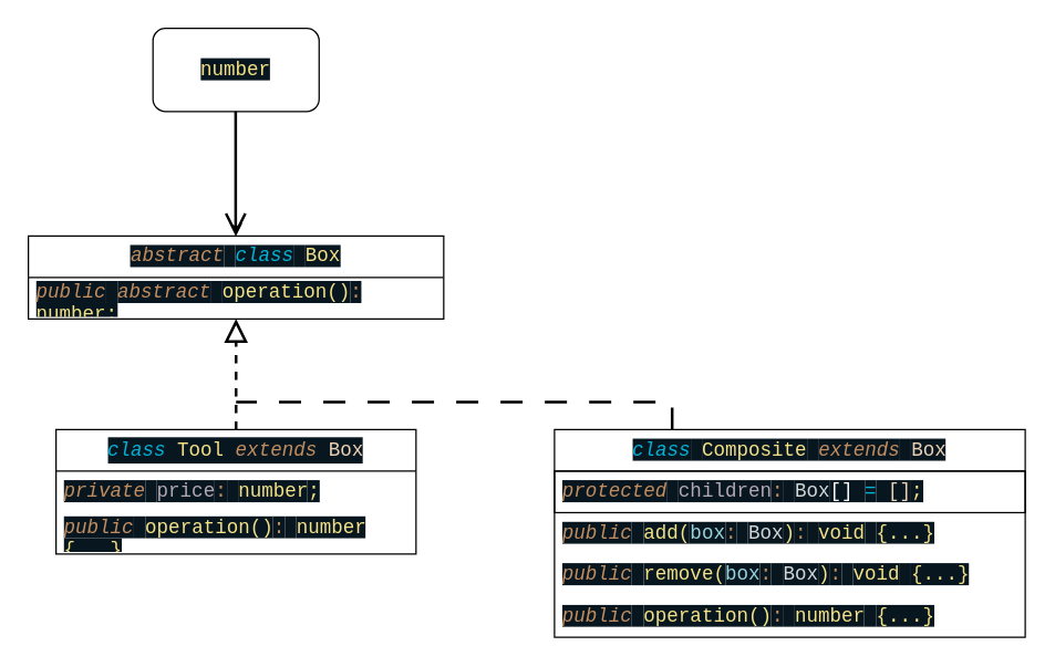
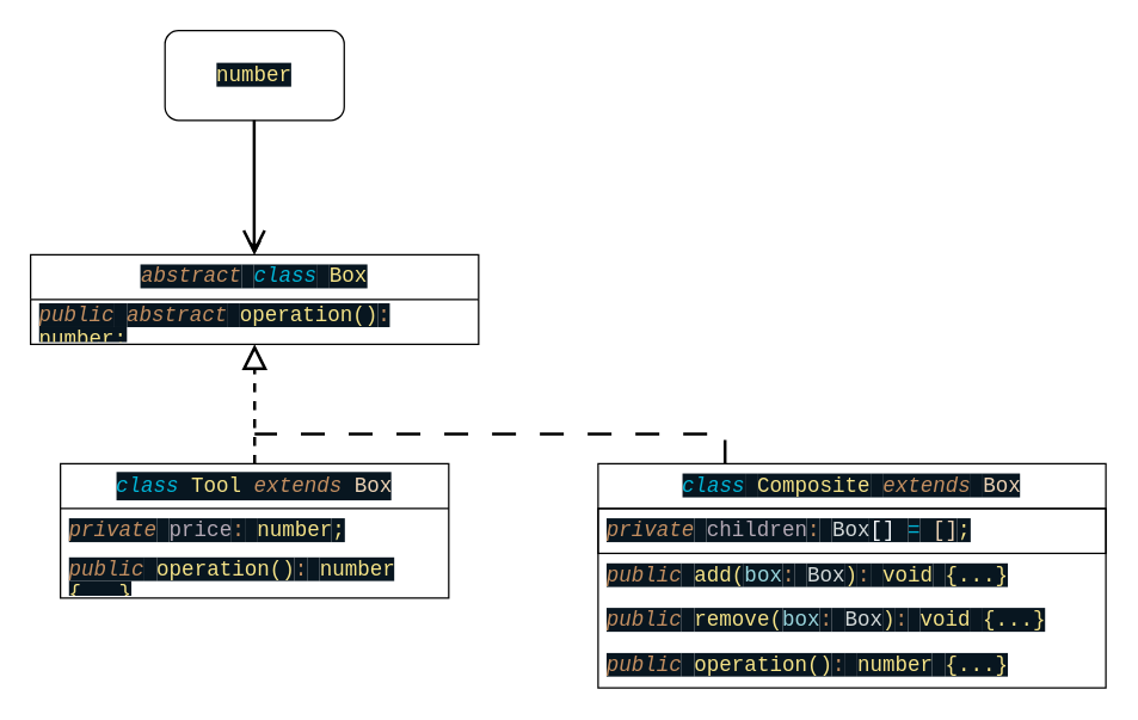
  <mxCell id="0" />
  <mxCell id="1" parent="0" />
  <mxCell id="2" style="edgeStyle=none;html=1;" parent="1" source="3" target="4" edge="1"><mxGeometry relative="1" as="geometry" /></mxCell>
  <mxCell id="3" value="&lt;span style=&quot;color: rgb(244, 226, 134); background-color: rgb(8, 22, 32); font-family: Consolas, Consolas, &amp;quot;Courier New&amp;quot;, monospace; font-size: 14px;&quot;&gt;number&lt;/span&gt;&lt;br&gt;" style="rounded=1;whiteSpace=wrap;html=1;" parent="1" vertex="1"><mxGeometry x="110" y="20" width="120" height="60" as="geometry" /></mxCell>
  <mxCell id="4" value="&lt;span style=&quot;background-color: rgb(8, 22, 32); font-family: Consolas, Consolas, &amp;quot;Courier New&amp;quot;, monospace; font-size: 14px; color: rgb(194, 142, 96); font-style: italic;&quot;&gt;abstract&lt;/span&gt;&lt;span style=&quot;background-color: rgb(8, 22, 32); color: rgb(246, 250, 253); font-family: Consolas, Consolas, &amp;quot;Courier New&amp;quot;, monospace; font-size: 14px;&quot;&gt; &lt;/span&gt;&lt;span style=&quot;background-color: rgb(8, 22, 32); font-family: Consolas, Consolas, &amp;quot;Courier New&amp;quot;, monospace; font-size: 14px; color: rgb(0, 180, 214); font-style: italic;&quot;&gt;class&lt;/span&gt;&lt;span style=&quot;background-color: rgb(8, 22, 32); color: rgb(246, 250, 253); font-family: Consolas, Consolas, &amp;quot;Courier New&amp;quot;, monospace; font-size: 14px;&quot;&gt; &lt;/span&gt;&lt;span style=&quot;background-color: rgb(8, 22, 32); font-family: Consolas, Consolas, &amp;quot;Courier New&amp;quot;, monospace; font-size: 14px; color: rgb(244, 226, 134);&quot;&gt;Box&lt;/span&gt;&lt;br&gt;" style="swimlane;fontStyle=0;childLayout=stackLayout;horizontal=1;startSize=30;horizontalStack=0;resizeParent=1;resizeParentMax=0;resizeLast=0;collapsible=1;marginBottom=0;whiteSpace=wrap;html=1;" parent="1" vertex="1"><mxGeometry x="20" y="170" width="300" height="60" as="geometry" /></mxCell>
  <mxCell id="5" value="&lt;span style=&quot;background-color: rgb(8, 22, 32); font-family: Consolas, Consolas, &amp;quot;Courier New&amp;quot;, monospace; font-size: 14px; color: rgb(194, 142, 96); font-style: italic;&quot;&gt;public&lt;/span&gt;&lt;span style=&quot;background-color: rgb(8, 22, 32); color: rgb(246, 250, 253); font-family: Consolas, Consolas, &amp;quot;Courier New&amp;quot;, monospace; font-size: 14px;&quot;&gt; &lt;/span&gt;&lt;span style=&quot;background-color: rgb(8, 22, 32); font-family: Consolas, Consolas, &amp;quot;Courier New&amp;quot;, monospace; font-size: 14px; color: rgb(194, 142, 96); font-style: italic;&quot;&gt;abstract&lt;/span&gt;&lt;span style=&quot;background-color: rgb(8, 22, 32); color: rgb(246, 250, 253); font-family: Consolas, Consolas, &amp;quot;Courier New&amp;quot;, monospace; font-size: 14px;&quot;&gt; &lt;/span&gt;&lt;span style=&quot;background-color: rgb(8, 22, 32); font-family: Consolas, Consolas, &amp;quot;Courier New&amp;quot;, monospace; font-size: 14px; color: rgb(244, 226, 134);&quot;&gt;operation()&lt;/span&gt;&lt;span style=&quot;background-color: rgb(8, 22, 32); font-family: Consolas, Consolas, &amp;quot;Courier New&amp;quot;, monospace; font-size: 14px; color: rgb(194, 142, 96);&quot;&gt;:&lt;/span&gt;&lt;span style=&quot;background-color: rgb(8, 22, 32); color: rgb(246, 250, 253); font-family: Consolas, Consolas, &amp;quot;Courier New&amp;quot;, monospace; font-size: 14px;&quot;&gt; &lt;/span&gt;&lt;span style=&quot;background-color: rgb(8, 22, 32); font-family: Consolas, Consolas, &amp;quot;Courier New&amp;quot;, monospace; font-size: 14px; color: rgb(244, 226, 134);&quot;&gt;number;&lt;/span&gt;&lt;br&gt;" style="text;strokeColor=none;fillColor=none;align=left;verticalAlign=middle;spacingLeft=4;spacingRight=4;overflow=hidden;points=[[0,0.5],[1,0.5]];portConstraint=eastwest;rotatable=0;whiteSpace=wrap;html=1;" parent="4" vertex="1"><mxGeometry y="30" width="300" height="30" as="geometry" /></mxCell>
  <mxCell id="6" style="edgeStyle=none;html=1;exitX=0.5;exitY=0;exitDx=0;exitDy=0;dashed=1;strokeWidth=2;endArrow=block;endFill=0;endSize=12;" parent="1" source="7" target="5" edge="1"><mxGeometry relative="1" as="geometry" /></mxCell>
  <mxCell id="7" value="&lt;div style=&quot;color: rgb(246, 250, 253); background-color: rgb(8, 22, 32); font-family: Consolas, Consolas, &amp;quot;Courier New&amp;quot;, monospace; font-size: 14px; line-height: 19px;&quot;&gt;&lt;span style=&quot;color: #00b4d6;font-style: italic;&quot;&gt;class&lt;/span&gt; &lt;span style=&quot;color: #f4e286;&quot;&gt;Tool&lt;/span&gt; &lt;span style=&quot;color: #c28e60;font-style: italic;&quot;&gt;extends&lt;/span&gt; &lt;span style=&quot;color: #ecd2b4;&quot;&gt;Box&lt;/span&gt;&lt;/div&gt;" style="swimlane;fontStyle=0;childLayout=stackLayout;horizontal=1;startSize=30;horizontalStack=0;resizeParent=1;resizeParentMax=0;resizeLast=0;collapsible=1;marginBottom=0;whiteSpace=wrap;html=1;" parent="1" vertex="1"><mxGeometry x="40" y="310" width="260" height="90" as="geometry" /></mxCell>
  <mxCell id="8" value="&lt;span style=&quot;background-color: rgb(8, 22, 32); font-family: Consolas, Consolas, &amp;quot;Courier New&amp;quot;, monospace; font-size: 14px; color: rgb(194, 142, 96); font-style: italic;&quot;&gt;private&lt;/span&gt;&lt;span style=&quot;background-color: rgb(8, 22, 32); color: rgb(246, 250, 253); font-family: Consolas, Consolas, &amp;quot;Courier New&amp;quot;, monospace; font-size: 14px;&quot;&gt; &lt;/span&gt;&lt;span style=&quot;background-color: rgb(8, 22, 32); font-family: Consolas, Consolas, &amp;quot;Courier New&amp;quot;, monospace; font-size: 14px; color: rgb(178, 168, 180);&quot;&gt;price&lt;/span&gt;&lt;span style=&quot;background-color: rgb(8, 22, 32); font-family: Consolas, Consolas, &amp;quot;Courier New&amp;quot;, monospace; font-size: 14px; color: rgb(194, 142, 96);&quot;&gt;:&lt;/span&gt;&lt;span style=&quot;background-color: rgb(8, 22, 32); color: rgb(246, 250, 253); font-family: Consolas, Consolas, &amp;quot;Courier New&amp;quot;, monospace; font-size: 14px;&quot;&gt; &lt;/span&gt;&lt;span style=&quot;background-color: rgb(8, 22, 32); font-family: Consolas, Consolas, &amp;quot;Courier New&amp;quot;, monospace; font-size: 14px; color: rgb(244, 226, 134);&quot;&gt;number&lt;/span&gt;&lt;span style=&quot;background-color: rgb(8, 22, 32); font-family: Consolas, Consolas, &amp;quot;Courier New&amp;quot;, monospace; font-size: 14px; color: rgb(244, 226, 134);&quot;&gt;;&lt;/span&gt;" style="text;strokeColor=none;fillColor=none;align=left;verticalAlign=middle;spacingLeft=4;spacingRight=4;overflow=hidden;points=[[0,0.5],[1,0.5]];portConstraint=eastwest;rotatable=0;whiteSpace=wrap;html=1;" parent="7" vertex="1"><mxGeometry y="30" width="260" height="30" as="geometry" /></mxCell>
  <mxCell id="9" value="&lt;span style=&quot;background-color: rgb(8, 22, 32); font-family: Consolas, Consolas, &amp;quot;Courier New&amp;quot;, monospace; font-size: 14px; color: rgb(194, 142, 96); font-style: italic;&quot;&gt;public&lt;/span&gt;&lt;span style=&quot;background-color: rgb(8, 22, 32); color: rgb(246, 250, 253); font-family: Consolas, Consolas, &amp;quot;Courier New&amp;quot;, monospace; font-size: 14px;&quot;&gt; &lt;/span&gt;&lt;span style=&quot;background-color: rgb(8, 22, 32); font-family: Consolas, Consolas, &amp;quot;Courier New&amp;quot;, monospace; font-size: 14px; color: rgb(244, 226, 134);&quot;&gt;operation()&lt;/span&gt;&lt;span style=&quot;background-color: rgb(8, 22, 32); font-family: Consolas, Consolas, &amp;quot;Courier New&amp;quot;, monospace; font-size: 14px; color: rgb(194, 142, 96);&quot;&gt;:&lt;/span&gt;&lt;span style=&quot;background-color: rgb(8, 22, 32); color: rgb(246, 250, 253); font-family: Consolas, Consolas, &amp;quot;Courier New&amp;quot;, monospace; font-size: 14px;&quot;&gt; &lt;/span&gt;&lt;span style=&quot;background-color: rgb(8, 22, 32); font-family: Consolas, Consolas, &amp;quot;Courier New&amp;quot;, monospace; font-size: 14px; color: rgb(244, 226, 134);&quot;&gt;number&lt;/span&gt;&lt;span style=&quot;background-color: rgb(8, 22, 32); color: rgb(246, 250, 253); font-family: Consolas, Consolas, &amp;quot;Courier New&amp;quot;, monospace; font-size: 14px;&quot;&gt; &lt;/span&gt;&lt;span style=&quot;background-color: rgb(8, 22, 32); font-family: Consolas, Consolas, &amp;quot;Courier New&amp;quot;, monospace; font-size: 14px; color: rgb(244, 226, 134);&quot;&gt;{...}&lt;/span&gt;" style="text;strokeColor=none;fillColor=none;align=left;verticalAlign=middle;spacingLeft=4;spacingRight=4;overflow=hidden;points=[[0,0.5],[1,0.5]];portConstraint=eastwest;rotatable=0;whiteSpace=wrap;html=1;" parent="7" vertex="1"><mxGeometry y="60" width="260" height="30" as="geometry" /></mxCell>
  <mxCell id="10" style="edgeStyle=none;html=1;exitX=0.25;exitY=0;exitDx=0;exitDy=0;endArrow=none;endFill=0;rounded=0;dashed=1;strokeWidth=2;dashPattern=8 8;" parent="1" source="11" edge="1"><mxGeometry relative="1" as="geometry"><mxPoint x="170" y="290" as="targetPoint" /><Array as="points"><mxPoint x="485" y="290" /><mxPoint x="330" y="290" /></Array></mxGeometry></mxCell>
  <mxCell id="11" value="&lt;span style=&quot;background-color: rgb(8, 22, 32); font-family: Consolas, Consolas, &amp;quot;Courier New&amp;quot;, monospace; font-size: 14px; color: rgb(0, 180, 214); font-style: italic;&quot;&gt;class&lt;/span&gt;&lt;span style=&quot;background-color: rgb(8, 22, 32); color: rgb(246, 250, 253); font-family: Consolas, Consolas, &amp;quot;Courier New&amp;quot;, monospace; font-size: 14px;&quot;&gt; &lt;/span&gt;&lt;span style=&quot;background-color: rgb(8, 22, 32); font-family: Consolas, Consolas, &amp;quot;Courier New&amp;quot;, monospace; font-size: 14px; color: rgb(244, 226, 134);&quot;&gt;Composite&lt;/span&gt;&lt;span style=&quot;background-color: rgb(8, 22, 32); color: rgb(246, 250, 253); font-family: Consolas, Consolas, &amp;quot;Courier New&amp;quot;, monospace; font-size: 14px;&quot;&gt; &lt;/span&gt;&lt;span style=&quot;background-color: rgb(8, 22, 32); font-family: Consolas, Consolas, &amp;quot;Courier New&amp;quot;, monospace; font-size: 14px; color: rgb(194, 142, 96); font-style: italic;&quot;&gt;extends&lt;/span&gt;&lt;span style=&quot;background-color: rgb(8, 22, 32); color: rgb(246, 250, 253); font-family: Consolas, Consolas, &amp;quot;Courier New&amp;quot;, monospace; font-size: 14px;&quot;&gt; &lt;/span&gt;&lt;span style=&quot;background-color: rgb(8, 22, 32); font-family: Consolas, Consolas, &amp;quot;Courier New&amp;quot;, monospace; font-size: 14px; color: rgb(236, 210, 180);&quot;&gt;Box&lt;/span&gt;&lt;br&gt;" style="swimlane;fontStyle=0;childLayout=stackLayout;horizontal=1;startSize=30;horizontalStack=0;resizeParent=1;resizeParentMax=0;resizeLast=0;collapsible=1;marginBottom=0;whiteSpace=wrap;html=1;" parent="1" vertex="1"><mxGeometry x="400" y="310" width="340" height="150" as="geometry" /></mxCell>
- <mxCell id="12" value="&lt;span style=&quot;background-color: rgb(8, 22, 32); font-family: Consolas, Consolas, &amp;quot;Courier New&amp;quot;, monospace; font-size: 14px; color: rgb(194, 142, 96); font-style: italic;&quot;&gt;protected&lt;/span&gt;&lt;span style=&quot;background-color: rgb(8, 22, 32); color: rgb(246, 250, 253); font-family: Consolas, Consolas, &amp;quot;Courier New&amp;quot;, monospace; font-size: 14px;&quot;&gt; &lt;/span&gt;&lt;span style=&quot;background-color: rgb(8, 22, 32); font-family: Consolas, Consolas, &amp;quot;Courier New&amp;quot;, monospace; font-size: 14px; color: rgb(178, 168, 180);&quot;&gt;children&lt;/span&gt;&lt;span style=&quot;background-color: rgb(8, 22, 32); font-family: Consolas, Consolas, &amp;quot;Courier New&amp;quot;, monospace; font-size: 14px; color: rgb(194, 142, 96);&quot;&gt;:&lt;/span&gt;&lt;span style=&quot;background-color: rgb(8, 22, 32); color: rgb(246, 250, 253); font-family: Consolas, Consolas, &amp;quot;Courier New&amp;quot;, monospace; font-size: 14px;&quot;&gt; &lt;/span&gt;&lt;span style=&quot;background-color: rgb(8, 22, 32); font-family: Consolas, Consolas, &amp;quot;Courier New&amp;quot;, monospace; font-size: 14px; color: rgb(210, 216, 216);&quot;&gt;Box&lt;/span&gt;&lt;span style=&quot;background-color: rgb(8, 22, 32); color: rgb(246, 250, 253); font-family: Consolas, Consolas, &amp;quot;Courier New&amp;quot;, monospace; font-size: 14px;&quot;&gt;[] &lt;/span&gt;&lt;span style=&quot;background-color: rgb(8, 22, 32); font-family: Consolas, Consolas, &amp;quot;Courier New&amp;quot;, monospace; font-size: 14px; color: rgb(0, 180, 214);&quot;&gt;=&lt;/span&gt;&lt;span style=&quot;background-color: rgb(8, 22, 32); font-family: Consolas, Consolas, &amp;quot;Courier New&amp;quot;, monospace; font-size: 14px; color: rgb(236, 210, 180);&quot;&gt; []&lt;/span&gt;&lt;span style=&quot;background-color: rgb(8, 22, 32); font-family: Consolas, Consolas, &amp;quot;Courier New&amp;quot;, monospace; font-size: 14px; color: rgb(244, 226, 134);&quot;&gt;;&lt;/span&gt;&lt;br&gt;" style="text;strokeColor=default;fillColor=none;align=left;verticalAlign=middle;spacingLeft=4;spacingRight=4;overflow=hidden;points=[[0,0.5],[1,0.5]];portConstraint=eastwest;rotatable=0;whiteSpace=wrap;html=1;" parent="11" vertex="1"><mxGeometry y="30" width="340" height="30" as="geometry" /></mxCell>
+ <mxCell id="12" value="&lt;span style=&quot;background-color: rgb(8, 22, 32); font-family: Consolas, Consolas, &amp;quot;Courier New&amp;quot;, monospace; font-size: 14px; color: rgb(194, 142, 96); font-style: italic;&quot;&gt;private&lt;/span&gt;&lt;span style=&quot;background-color: rgb(8, 22, 32); color: rgb(246, 250, 253); font-family: Consolas, Consolas, &amp;quot;Courier New&amp;quot;, monospace; font-size: 14px;&quot;&gt; &lt;/span&gt;&lt;span style=&quot;background-color: rgb(8, 22, 32); font-family: Consolas, Consolas, &amp;quot;Courier New&amp;quot;, monospace; font-size: 14px; color: rgb(178, 168, 180);&quot;&gt;children&lt;/span&gt;&lt;span style=&quot;background-color: rgb(8, 22, 32); font-family: Consolas, Consolas, &amp;quot;Courier New&amp;quot;, monospace; font-size: 14px; color: rgb(194, 142, 96);&quot;&gt;:&lt;/span&gt;&lt;span style=&quot;background-color: rgb(8, 22, 32); color: rgb(246, 250, 253); font-family: Consolas, Consolas, &amp;quot;Courier New&amp;quot;, monospace; font-size: 14px;&quot;&gt; &lt;/span&gt;&lt;span style=&quot;background-color: rgb(8, 22, 32); font-family: Consolas, Consolas, &amp;quot;Courier New&amp;quot;, monospace; font-size: 14px; color: rgb(210, 216, 216);&quot;&gt;Box&lt;/span&gt;&lt;span style=&quot;background-color: rgb(8, 22, 32); color: rgb(246, 250, 253); font-family: Consolas, Consolas, &amp;quot;Courier New&amp;quot;, monospace; font-size: 14px;&quot;&gt;[] &lt;/span&gt;&lt;span style=&quot;background-color: rgb(8, 22, 32); font-family: Consolas, Consolas, &amp;quot;Courier New&amp;quot;, monospace; font-size: 14px; color: rgb(0, 180, 214);&quot;&gt;=&lt;/span&gt;&lt;span style=&quot;background-color: rgb(8, 22, 32); font-family: Consolas, Consolas, &amp;quot;Courier New&amp;quot;, monospace; font-size: 14px; color: rgb(236, 210, 180);&quot;&gt; []&lt;/span&gt;&lt;span style=&quot;background-color: rgb(8, 22, 32); font-family: Consolas, Consolas, &amp;quot;Courier New&amp;quot;, monospace; font-size: 14px; color: rgb(244, 226, 134);&quot;&gt;;&lt;/span&gt;&lt;br&gt;" style="text;strokeColor=default;fillColor=none;align=left;verticalAlign=middle;spacingLeft=4;spacingRight=4;overflow=hidden;points=[[0,0.5],[1,0.5]];portConstraint=eastwest;rotatable=0;whiteSpace=wrap;html=1;" parent="11" vertex="1"><mxGeometry y="30" width="340" height="30" as="geometry" /></mxCell>
  <mxCell id="13" value="&lt;span style=&quot;background-color: rgb(8, 22, 32); font-family: Consolas, Consolas, &amp;quot;Courier New&amp;quot;, monospace; font-size: 14px; color: rgb(194, 142, 96); font-style: italic;&quot;&gt;public&lt;/span&gt;&lt;span style=&quot;background-color: rgb(8, 22, 32); color: rgb(246, 250, 253); font-family: Consolas, Consolas, &amp;quot;Courier New&amp;quot;, monospace; font-size: 14px;&quot;&gt; &lt;/span&gt;&lt;span style=&quot;background-color: rgb(8, 22, 32); font-family: Consolas, Consolas, &amp;quot;Courier New&amp;quot;, monospace; font-size: 14px; color: rgb(244, 226, 134);&quot;&gt;add(&lt;/span&gt;&lt;span style=&quot;background-color: rgb(8, 22, 32); font-family: Consolas, Consolas, &amp;quot;Courier New&amp;quot;, monospace; font-size: 14px; color: rgb(152, 212, 220);&quot;&gt;box&lt;/span&gt;&lt;span style=&quot;background-color: rgb(8, 22, 32); font-family: Consolas, Consolas, &amp;quot;Courier New&amp;quot;, monospace; font-size: 14px; color: rgb(194, 142, 96);&quot;&gt;:&lt;/span&gt;&lt;span style=&quot;background-color: rgb(8, 22, 32); color: rgb(246, 250, 253); font-family: Consolas, Consolas, &amp;quot;Courier New&amp;quot;, monospace; font-size: 14px;&quot;&gt; &lt;/span&gt;&lt;span style=&quot;background-color: rgb(8, 22, 32); font-family: Consolas, Consolas, &amp;quot;Courier New&amp;quot;, monospace; font-size: 14px; color: rgb(210, 216, 216);&quot;&gt;Box&lt;/span&gt;&lt;span style=&quot;background-color: rgb(8, 22, 32); font-family: Consolas, Consolas, &amp;quot;Courier New&amp;quot;, monospace; font-size: 14px; color: rgb(244, 226, 134);&quot;&gt;)&lt;/span&gt;&lt;span style=&quot;background-color: rgb(8, 22, 32); font-family: Consolas, Consolas, &amp;quot;Courier New&amp;quot;, monospace; font-size: 14px; color: rgb(194, 142, 96);&quot;&gt;:&lt;/span&gt;&lt;span style=&quot;background-color: rgb(8, 22, 32); color: rgb(246, 250, 253); font-family: Consolas, Consolas, &amp;quot;Courier New&amp;quot;, monospace; font-size: 14px;&quot;&gt; &lt;/span&gt;&lt;span style=&quot;background-color: rgb(8, 22, 32); font-family: Consolas, Consolas, &amp;quot;Courier New&amp;quot;, monospace; font-size: 14px; color: rgb(244, 226, 134);&quot;&gt;void&lt;/span&gt;&lt;span style=&quot;background-color: rgb(8, 22, 32); color: rgb(246, 250, 253); font-family: Consolas, Consolas, &amp;quot;Courier New&amp;quot;, monospace; font-size: 14px;&quot;&gt; &lt;/span&gt;&lt;span style=&quot;background-color: rgb(8, 22, 32); font-family: Consolas, Consolas, &amp;quot;Courier New&amp;quot;, monospace; font-size: 14px; color: rgb(244, 226, 134);&quot;&gt;{...}&lt;/span&gt;" style="text;strokeColor=none;fillColor=none;align=left;verticalAlign=middle;spacingLeft=4;spacingRight=4;overflow=hidden;points=[[0,0.5],[1,0.5]];portConstraint=eastwest;rotatable=0;whiteSpace=wrap;html=1;" parent="11" vertex="1"><mxGeometry y="60" width="340" height="30" as="geometry" /></mxCell>
  <mxCell id="14" value="&lt;span style=&quot;background-color: rgb(8, 22, 32); font-family: Consolas, Consolas, &amp;quot;Courier New&amp;quot;, monospace; font-size: 14px; color: rgb(194, 142, 96); font-style: italic;&quot;&gt;public&lt;/span&gt;&lt;span style=&quot;background-color: rgb(8, 22, 32); color: rgb(246, 250, 253); font-family: Consolas, Consolas, &amp;quot;Courier New&amp;quot;, monospace; font-size: 14px;&quot;&gt; &lt;/span&gt;&lt;span style=&quot;background-color: rgb(8, 22, 32); font-family: Consolas, Consolas, &amp;quot;Courier New&amp;quot;, monospace; font-size: 14px; color: rgb(244, 226, 134);&quot;&gt;remove(&lt;/span&gt;&lt;span style=&quot;background-color: rgb(8, 22, 32); font-family: Consolas, Consolas, &amp;quot;Courier New&amp;quot;, monospace; font-size: 14px; color: rgb(152, 212, 220);&quot;&gt;box&lt;/span&gt;&lt;span style=&quot;background-color: rgb(8, 22, 32); font-family: Consolas, Consolas, &amp;quot;Courier New&amp;quot;, monospace; font-size: 14px; color: rgb(194, 142, 96);&quot;&gt;:&lt;/span&gt;&lt;span style=&quot;background-color: rgb(8, 22, 32); color: rgb(246, 250, 253); font-family: Consolas, Consolas, &amp;quot;Courier New&amp;quot;, monospace; font-size: 14px;&quot;&gt; &lt;/span&gt;&lt;span style=&quot;background-color: rgb(8, 22, 32); font-family: Consolas, Consolas, &amp;quot;Courier New&amp;quot;, monospace; font-size: 14px; color: rgb(210, 216, 216);&quot;&gt;Box&lt;/span&gt;&lt;span style=&quot;background-color: rgb(8, 22, 32); font-family: Consolas, Consolas, &amp;quot;Courier New&amp;quot;, monospace; font-size: 14px; color: rgb(244, 226, 134);&quot;&gt;)&lt;/span&gt;&lt;span style=&quot;background-color: rgb(8, 22, 32); font-family: Consolas, Consolas, &amp;quot;Courier New&amp;quot;, monospace; font-size: 14px; color: rgb(194, 142, 96);&quot;&gt;:&lt;/span&gt;&lt;span style=&quot;background-color: rgb(8, 22, 32); color: rgb(246, 250, 253); font-family: Consolas, Consolas, &amp;quot;Courier New&amp;quot;, monospace; font-size: 14px;&quot;&gt; &lt;/span&gt;&lt;span style=&quot;background-color: rgb(8, 22, 32); font-family: Consolas, Consolas, &amp;quot;Courier New&amp;quot;, monospace; font-size: 14px; color: rgb(244, 226, 134);&quot;&gt;void&lt;/span&gt;&lt;span style=&quot;background-color: rgb(8, 22, 32); color: rgb(246, 250, 253); font-family: Consolas, Consolas, &amp;quot;Courier New&amp;quot;, monospace; font-size: 14px;&quot;&gt; &lt;/span&gt;&lt;span style=&quot;background-color: rgb(8, 22, 32); font-family: Consolas, Consolas, &amp;quot;Courier New&amp;quot;, monospace; font-size: 14px; color: rgb(244, 226, 134);&quot;&gt;{...}&lt;/span&gt;" style="text;strokeColor=none;fillColor=none;align=left;verticalAlign=middle;spacingLeft=4;spacingRight=4;overflow=hidden;points=[[0,0.5],[1,0.5]];portConstraint=eastwest;rotatable=0;whiteSpace=wrap;html=1;" parent="11" vertex="1"><mxGeometry y="90" width="340" height="30" as="geometry" /></mxCell>
  <mxCell id="15" value="&lt;span style=&quot;background-color: rgb(8, 22, 32); font-family: Consolas, Consolas, &amp;quot;Courier New&amp;quot;, monospace; font-size: 14px; color: rgb(194, 142, 96); font-style: italic;&quot;&gt;public&lt;/span&gt;&lt;span style=&quot;background-color: rgb(8, 22, 32); color: rgb(246, 250, 253); font-family: Consolas, Consolas, &amp;quot;Courier New&amp;quot;, monospace; font-size: 14px;&quot;&gt; &lt;/span&gt;&lt;span style=&quot;background-color: rgb(8, 22, 32); font-family: Consolas, Consolas, &amp;quot;Courier New&amp;quot;, monospace; font-size: 14px; color: rgb(244, 226, 134);&quot;&gt;operation()&lt;/span&gt;&lt;span style=&quot;background-color: rgb(8, 22, 32); font-family: Consolas, Consolas, &amp;quot;Courier New&amp;quot;, monospace; font-size: 14px; color: rgb(194, 142, 96);&quot;&gt;:&lt;/span&gt;&lt;span style=&quot;background-color: rgb(8, 22, 32); color: rgb(246, 250, 253); font-family: Consolas, Consolas, &amp;quot;Courier New&amp;quot;, monospace; font-size: 14px;&quot;&gt; &lt;/span&gt;&lt;span style=&quot;background-color: rgb(8, 22, 32); font-family: Consolas, Consolas, &amp;quot;Courier New&amp;quot;, monospace; font-size: 14px; color: rgb(244, 226, 134);&quot;&gt;number&lt;/span&gt;&lt;span style=&quot;background-color: rgb(8, 22, 32); color: rgb(246, 250, 253); font-family: Consolas, Consolas, &amp;quot;Courier New&amp;quot;, monospace; font-size: 14px;&quot;&gt; &lt;/span&gt;&lt;span style=&quot;background-color: rgb(8, 22, 32); font-family: Consolas, Consolas, &amp;quot;Courier New&amp;quot;, monospace; font-size: 14px; color: rgb(244, 226, 134);&quot;&gt;{...}&lt;/span&gt;" style="text;strokeColor=none;fillColor=none;align=left;verticalAlign=middle;spacingLeft=4;spacingRight=4;overflow=hidden;points=[[0,0.5],[1,0.5]];portConstraint=eastwest;rotatable=0;whiteSpace=wrap;html=1;" parent="11" vertex="1"><mxGeometry y="120" width="340" height="30" as="geometry" /></mxCell>
  <mxCell id="16" style="edgeStyle=none;html=1;strokeWidth=2;endArrow=open;endFill=0;endSize=12;" parent="1" edge="1"><mxGeometry relative="1" as="geometry"><mxPoint x="169.71" y="80" as="sourcePoint" /><mxPoint x="169.71" y="170" as="targetPoint" /></mxGeometry></mxCell>
